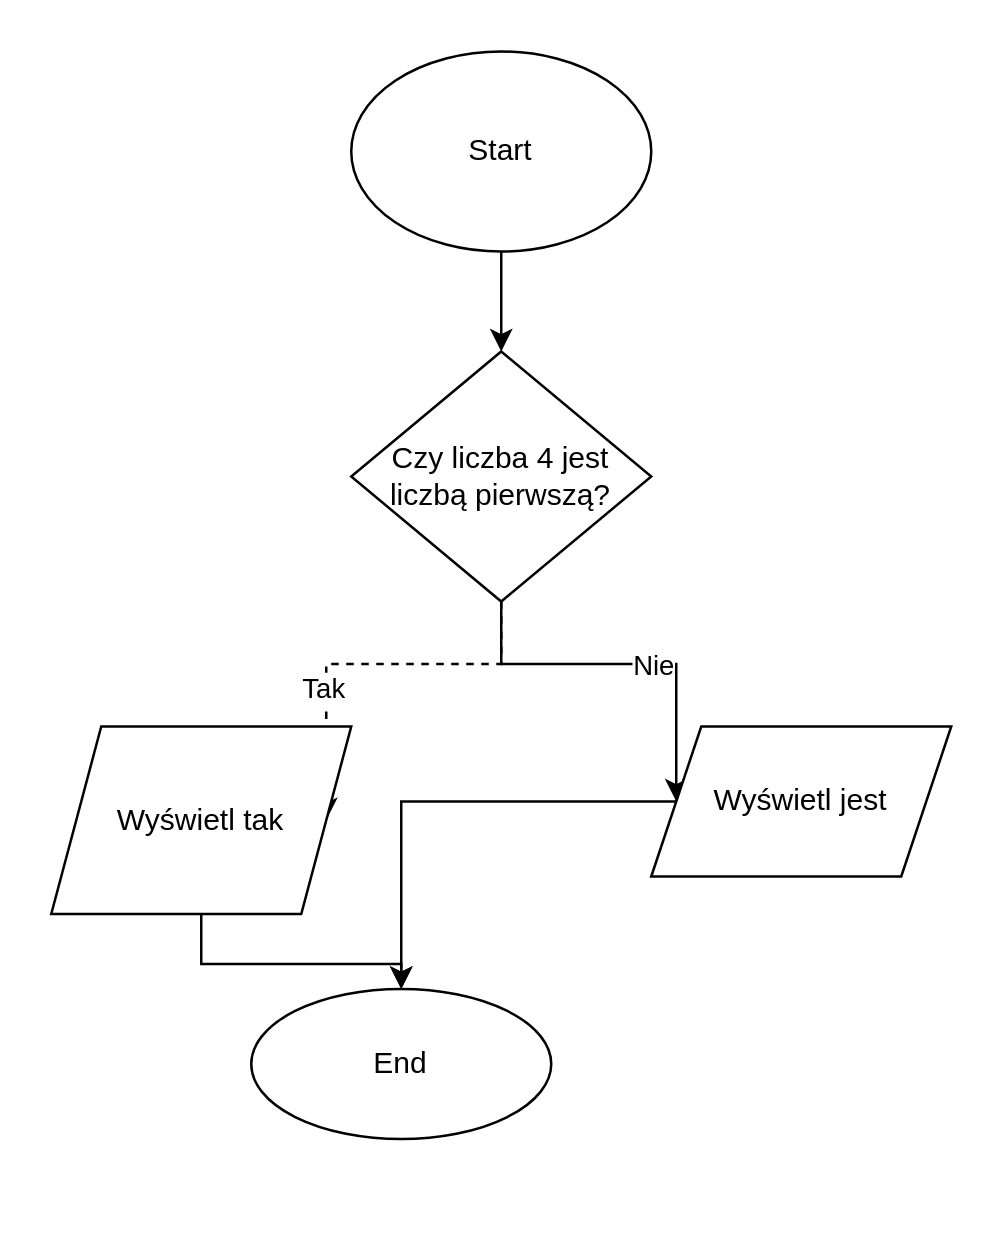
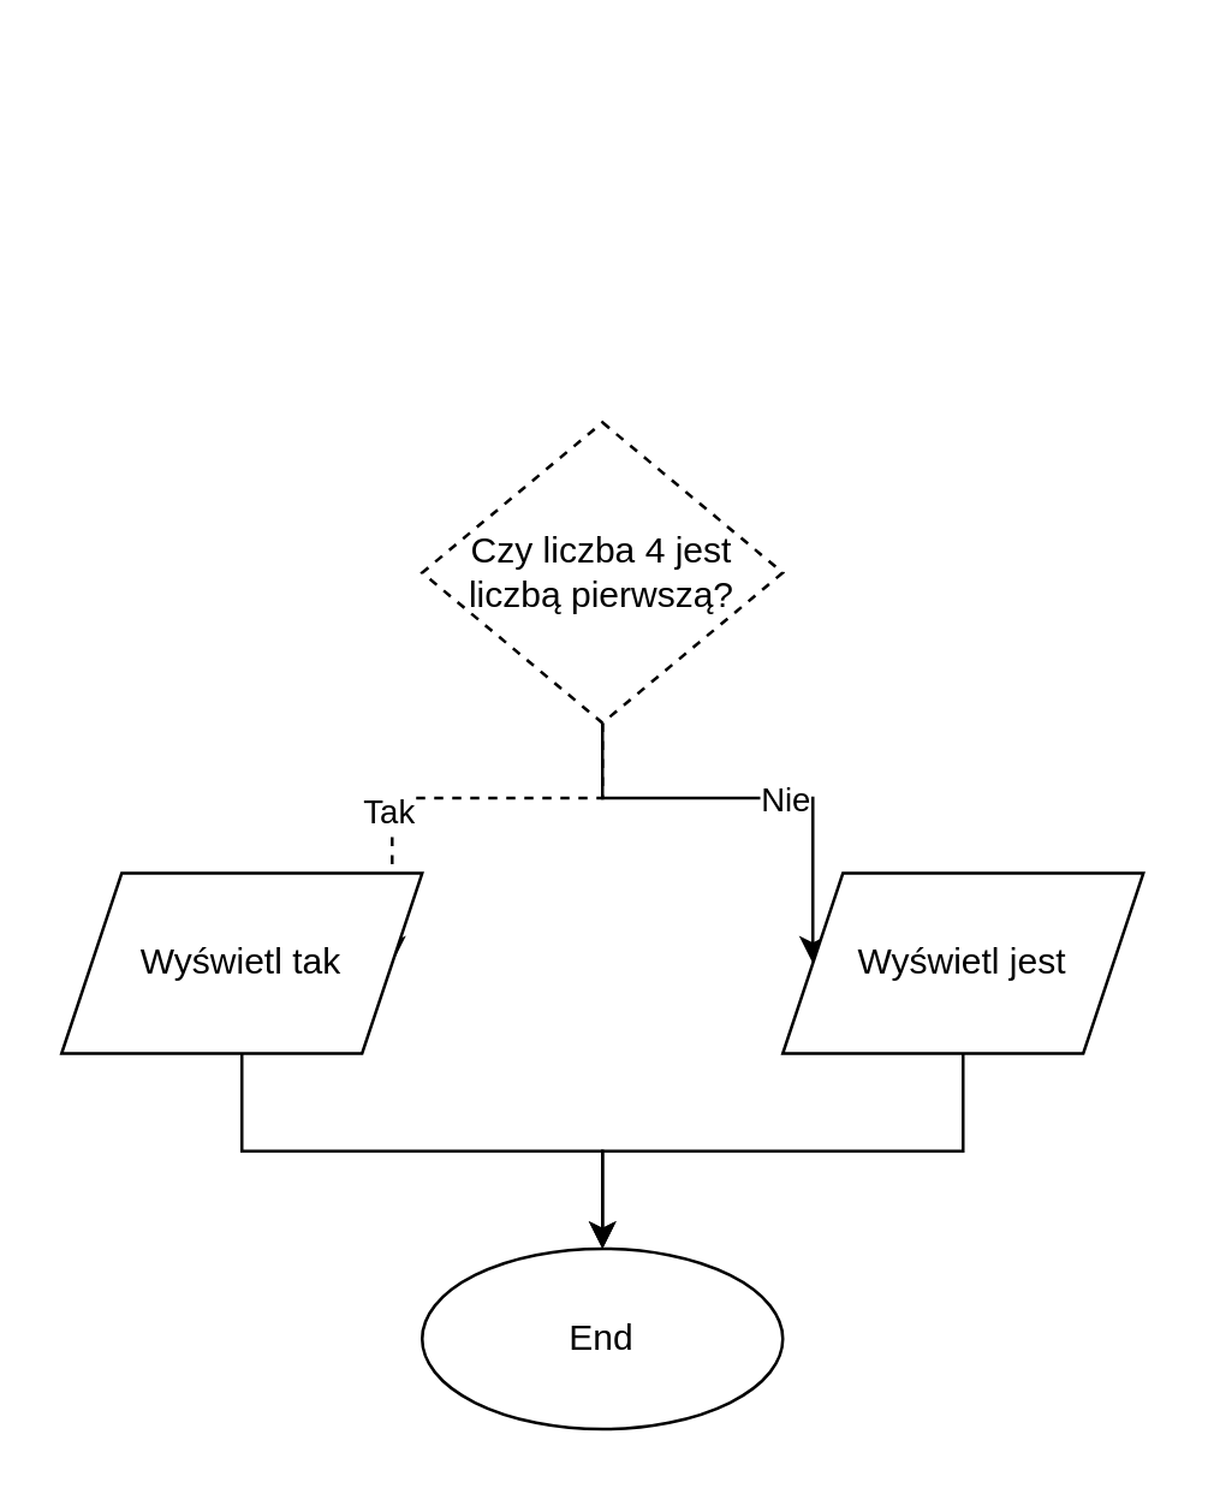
  <mxCell id="0" />
  <mxCell id="1" parent="0" />
- <mxCell id="2" value="" style="edgeStyle=orthogonalEdgeStyle;rounded=0;orthogonalLoop=1;jettySize=auto;html=1;entryX=0.5;entryY=0;entryDx=0;entryDy=0;" parent="1" source="3" target="9" edge="1"><mxGeometry relative="1" as="geometry"><mxPoint x="200" y="140" as="targetPoint" /></mxGeometry></mxCell>
- <mxCell id="3" value="Start" style="ellipse;whiteSpace=wrap;html=1;" parent="1" vertex="1"><mxGeometry x="140" y="20" width="120" height="80" as="geometry" /></mxCell>
- <mxCell id="4" value="End" style="ellipse;whiteSpace=wrap;html=1;" parent="1" vertex="1"><mxGeometry x="100" y="395" width="120" height="60" as="geometry" /></mxCell>
+ <mxCell id="4" value="End" style="ellipse;whiteSpace=wrap;html=1;" parent="1" vertex="1"><mxGeometry x="140" y="415" width="120" height="60" as="geometry" /></mxCell>
  <mxCell id="5" style="edgeStyle=orthogonalEdgeStyle;rounded=0;orthogonalLoop=1;jettySize=auto;html=1;entryX=1;entryY=0.5;entryDx=0;entryDy=0;dashed=1;" parent="1" source="9" target="11" edge="1"><mxGeometry relative="1" as="geometry" /></mxCell>
  <mxCell id="6" value="Tak" style="edgeLabel;html=1;align=center;verticalAlign=middle;resizable=0;points=[];" parent="5" vertex="1" connectable="0"><mxGeometry x="0.323" y="-2" relative="1" as="geometry"><mxPoint as="offset" /></mxGeometry></mxCell>
  <mxCell id="7" style="edgeStyle=orthogonalEdgeStyle;rounded=0;orthogonalLoop=1;jettySize=auto;html=1;entryX=0;entryY=0.5;entryDx=0;entryDy=0;" parent="1" source="9" target="13" edge="1"><mxGeometry relative="1" as="geometry" /></mxCell>
  <mxCell id="8" value="Nie" style="edgeLabel;html=1;align=center;verticalAlign=middle;resizable=0;points=[];" parent="7" vertex="1" connectable="0"><mxGeometry x="0.133" relative="1" as="geometry"><mxPoint as="offset" /></mxGeometry></mxCell>
- <mxCell id="9" value="Czy liczba 4 jest liczbą pierwszą?" style="rhombus;whiteSpace=wrap;html=1;" parent="1" vertex="1"><mxGeometry x="140" y="140" width="120" height="100" as="geometry" /></mxCell>
+ <mxCell id="9" value="Czy liczba 4 jest liczbą pierwszą?" style="rhombus;whiteSpace=wrap;html=1;dashed=1;" parent="1" vertex="1"><mxGeometry x="140" y="140" width="120" height="100" as="geometry" /></mxCell>
  <mxCell id="10" style="edgeStyle=orthogonalEdgeStyle;rounded=0;orthogonalLoop=1;jettySize=auto;html=1;" parent="1" source="11" target="4" edge="1"><mxGeometry relative="1" as="geometry" /></mxCell>
- <mxCell id="11" value="Wyświetl tak" style="shape=parallelogram;perimeter=parallelogramPerimeter;whiteSpace=wrap;html=1;fixedSize=1;" parent="1" vertex="1"><mxGeometry x="20" y="290" width="120" height="75" as="geometry" /></mxCell>
+ <mxCell id="11" value="Wyświetl tak" style="shape=parallelogram;perimeter=parallelogramPerimeter;whiteSpace=wrap;html=1;fixedSize=1;" parent="1" vertex="1"><mxGeometry x="20" y="290" width="120" height="60" as="geometry" /></mxCell>
  <mxCell id="12" style="edgeStyle=orthogonalEdgeStyle;rounded=0;orthogonalLoop=1;jettySize=auto;html=1;" parent="1" source="13" target="4" edge="1"><mxGeometry relative="1" as="geometry" /></mxCell>
  <mxCell id="13" value="Wyświetl jest" style="shape=parallelogram;perimeter=parallelogramPerimeter;whiteSpace=wrap;html=1;fixedSize=1;" parent="1" vertex="1"><mxGeometry x="260" y="290" width="120" height="60" as="geometry" /></mxCell>
